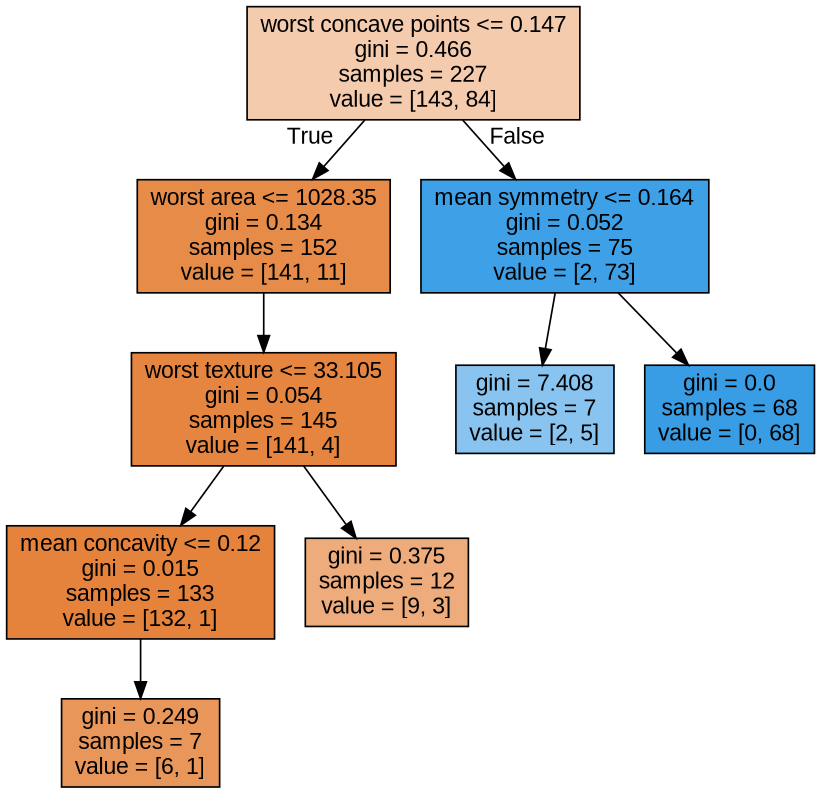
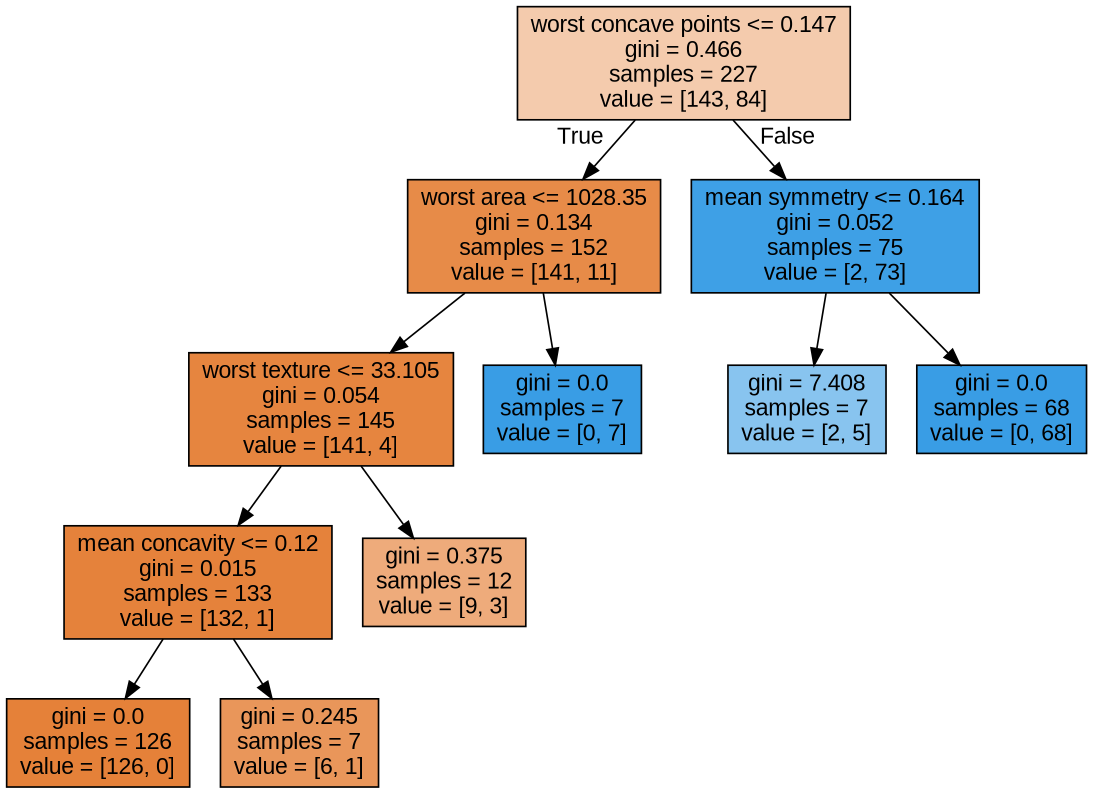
  digraph {
    fontname="Liberation Sans"
    node [color=black fillcolor="#399de5" fontname="Liberation Sans" shape=box style=filled]
    edge [fontname="Liberation Sans"]
    n1 [fillcolor="#f4cbad" label="worst concave points <= 0.147\ngini = 0.466\nsamples = 227\nvalue = [143, 84]"]
    n2 [fillcolor="#e78b48" label="worst area <= 1028.35\ngini = 0.134\nsamples = 152\nvalue = [141, 11]"]
    n3 [fillcolor="#3ea0e6" label="mean symmetry <= 0.164\ngini = 0.052\nsamples = 75\nvalue = [2, 73]"]
    n4 [fillcolor="#e6853f" label="worst texture <= 33.105\ngini = 0.054\nsamples = 145\nvalue = [141, 4]"]
+   n5 [label="gini = 0.0\nsamples = 7\nvalue = [0, 7]"]
    n6 [fillcolor="#88c4ef" label="gini = 7.408\nsamples = 7\nvalue = [2, 5]"]
    n7 [label="gini = 0.0\nsamples = 68\nvalue = [0, 68]"]
    n8 [fillcolor="#e5823b" label="mean concavity <= 0.12\ngini = 0.015\nsamples = 133\nvalue = [132, 1]"]
    n9 [fillcolor="#eeab7b" label="gini = 0.375\nsamples = 12\nvalue = [9, 3]"]
-   n11 [fillcolor="#e9965a" label="gini = 0.249\nsamples = 7\nvalue = [6, 1]"]
+   n10 [fillcolor="#e58139" label="gini = 0.0\nsamples = 126\nvalue = [126, 0]"]
+   n11 [fillcolor="#e9965a" label="gini = 0.245\nsamples = 7\nvalue = [6, 1]"]
    n1 -> n2 [headlabel=True labelangle=45 labeldistance=2.5]
    n1 -> n3 [headlabel=False labelangle=-45 labeldistance=2.5]
    n2 -> n4
+   n2 -> n5
    n3 -> n6
    n3 -> n7
    n4 -> n8
    n4 -> n9
+   n8 -> n10
    n8 -> n11
  }
